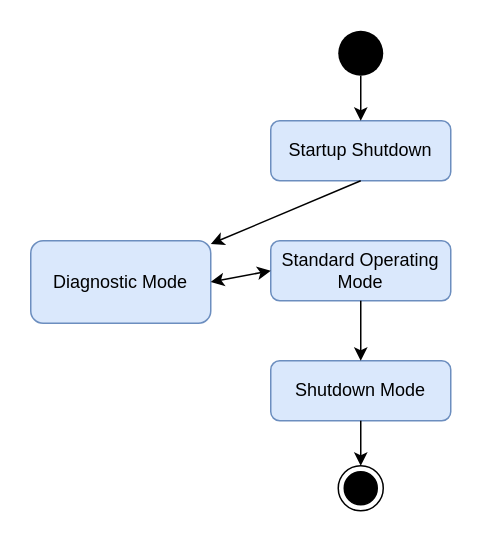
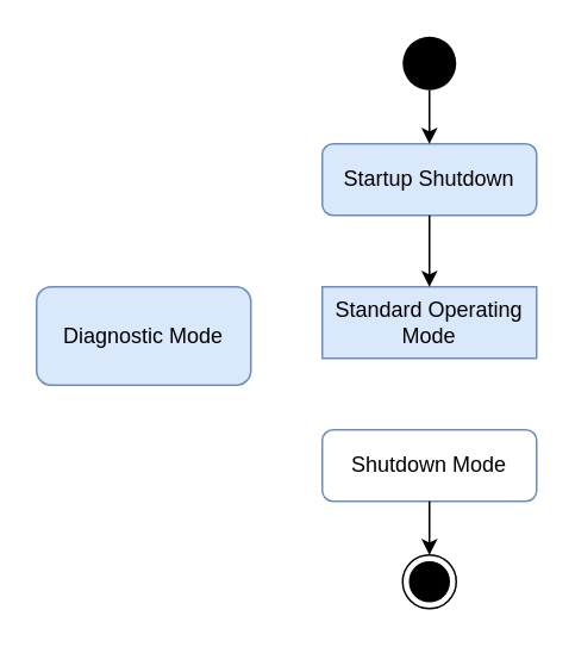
  <mxCell id="0" />
  <mxCell id="1" parent="0" />
- <mxCell id="2" value="Standard Operating Mode" style="rounded=1;whiteSpace=wrap;html=1;fillColor=#dae8fc;strokeColor=#6c8ebf;" vertex="1" parent="1"><mxGeometry x="180" y="160" width="120" height="40" as="geometry" /></mxCell>
+ <mxCell id="2" value="Standard Operating Mode" style="whiteSpace=wrap;html=1;fillColor=#dae8fc;strokeColor=#6c8ebf;rounded=0;" vertex="1" parent="1"><mxGeometry x="180" y="160" width="120" height="40" as="geometry" /></mxCell>
  <mxCell id="3" value="" style="ellipse;fillColor=#000000;strokeColor=none;" vertex="1" parent="1"><mxGeometry x="225" y="20" width="30" height="30" as="geometry" /></mxCell>
  <mxCell id="4" value="" style="ellipse;html=1;shape=endState;fillColor=#000000;strokeColor=#000000;" vertex="1" parent="1"><mxGeometry x="225" y="310" width="30" height="30" as="geometry" /></mxCell>
  <mxCell id="5" value="Diagnostic Mode" style="rounded=1;whiteSpace=wrap;html=1;fillColor=#dae8fc;strokeColor=#6c8ebf;" vertex="1" parent="1"><mxGeometry x="20" y="160" width="120" height="55" as="geometry" /></mxCell>
  <mxCell id="6" value="Startup Shutdown" style="rounded=1;whiteSpace=wrap;html=1;fillColor=#dae8fc;strokeColor=#6c8ebf;" vertex="1" parent="1"><mxGeometry x="180" y="80" width="120" height="40" as="geometry" /></mxCell>
- <mxCell id="7" value="Shutdown Mode" style="rounded=1;whiteSpace=wrap;html=1;fillColor=#dae8fc;strokeColor=#6c8ebf;" vertex="1" parent="1"><mxGeometry x="180" y="240" width="120" height="40" as="geometry" /></mxCell>
+ <mxCell id="7" value="Shutdown Mode" style="rounded=1;whiteSpace=wrap;html=1;fillColor=#ffffff;strokeColor=#6c8ebf;" vertex="1" parent="1"><mxGeometry x="180" y="240" width="120" height="40" as="geometry" /></mxCell>
  <mxCell id="8" value="" style="endArrow=classic;html=1;exitX=0.5;exitY=1;exitDx=0;exitDy=0;entryX=0.5;entryY=0;entryDx=0;entryDy=0;" edge="1" parent="1" source="3" target="6"><mxGeometry width="50" height="50" relative="1" as="geometry"><mxPoint x="70" y="40" as="sourcePoint" /><mxPoint x="120" y="-10" as="targetPoint" /></mxGeometry></mxCell>
- <mxCell id="9" value="" style="endArrow=classic;html=1;exitX=0.5;exitY=1;exitDx=0;exitDy=0;" edge="1" parent="1" source="6" target="5"><mxGeometry width="50" height="50" relative="1" as="geometry"><mxPoint x="250" y="60" as="sourcePoint" /><mxPoint x="250" y="90" as="targetPoint" /></mxGeometry></mxCell>
- <mxCell id="10" value="" style="endArrow=classic;html=1;exitX=0.5;exitY=1;exitDx=0;exitDy=0;entryX=0.5;entryY=0;entryDx=0;entryDy=0;" edge="1" parent="1" source="2" target="7"><mxGeometry width="50" height="50" relative="1" as="geometry"><mxPoint x="260" y="70" as="sourcePoint" /><mxPoint x="260" y="100" as="targetPoint" /></mxGeometry></mxCell>
+ <mxCell id="9" value="" style="endArrow=classic;html=1;exitX=0.5;exitY=1;exitDx=0;exitDy=0;entryX=0.5;entryY=0;entryDx=0;entryDy=0;" edge="1" parent="1" source="6" target="2"><mxGeometry width="50" height="50" relative="1" as="geometry"><mxPoint x="250" y="60" as="sourcePoint" /><mxPoint x="250" y="90" as="targetPoint" /></mxGeometry></mxCell>
  <mxCell id="11" value="" style="endArrow=classic;html=1;exitX=0.5;exitY=1;exitDx=0;exitDy=0;entryX=0.5;entryY=0;entryDx=0;entryDy=0;" edge="1" parent="1" source="7" target="4"><mxGeometry width="50" height="50" relative="1" as="geometry"><mxPoint x="270" y="80" as="sourcePoint" /><mxPoint x="270" y="110" as="targetPoint" /></mxGeometry></mxCell>
- <mxCell id="12" value="" style="endArrow=classic;html=1;exitX=0;exitY=0.5;exitDx=0;exitDy=0;entryX=1;entryY=0.5;entryDx=0;entryDy=0;startArrow=classic;startFill=1;" edge="1" parent="1" source="2" target="5"><mxGeometry width="50" height="50" relative="1" as="geometry"><mxPoint x="250" y="130" as="sourcePoint" /><mxPoint x="250" y="170" as="targetPoint" /></mxGeometry></mxCell>
